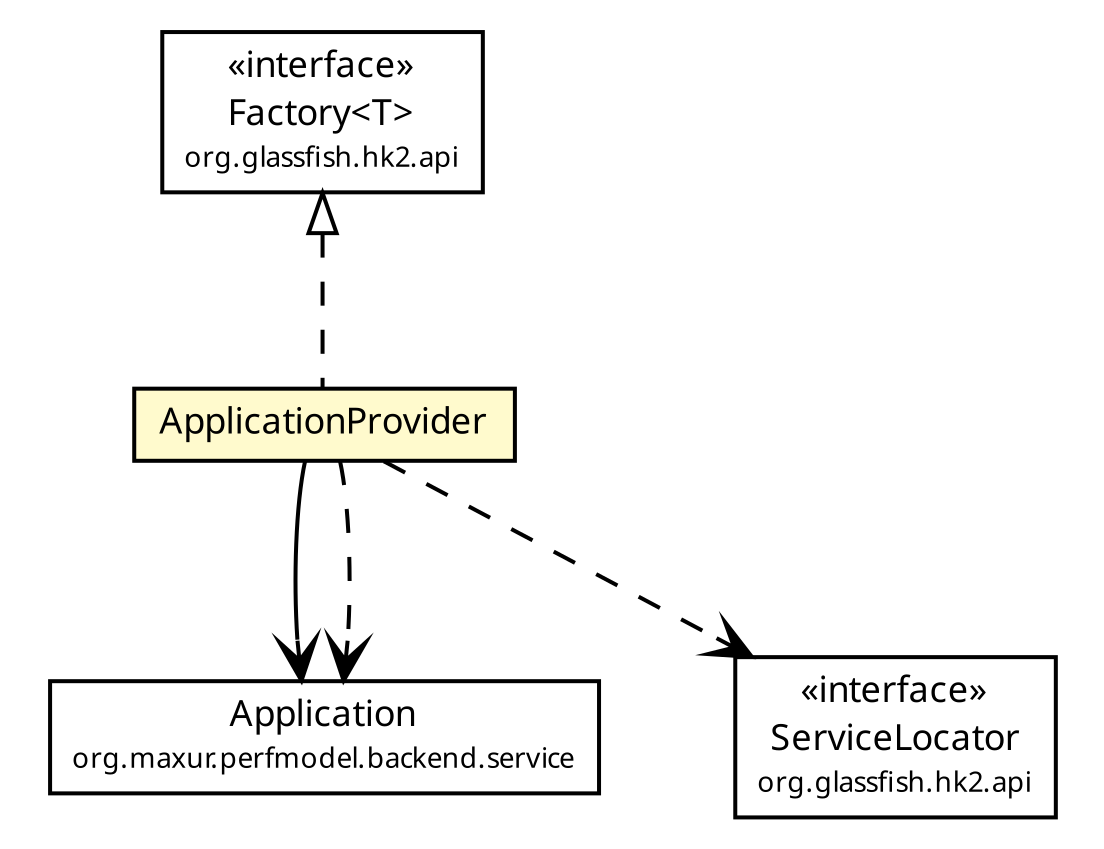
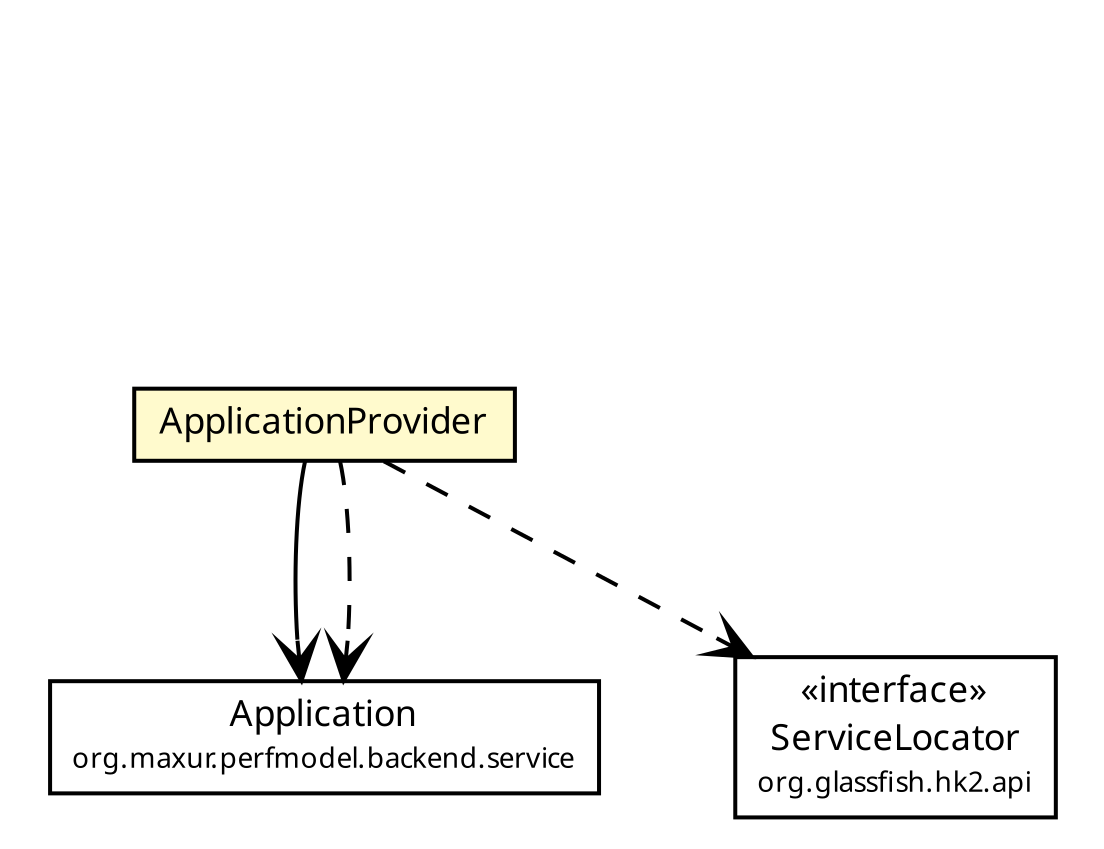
  digraph {
    nodesep=0.25
    ranksep=0.5
    node [fontcolor=black fontname="Trebuchet MS" fontsize=9.0 shape=plaintext]
    edge [arrowhead=open color=black fontcolor=black fontname="Trebuchet MS" fontsize=10.0 headport=p labelfontname="Trebuchet MS" labelfontsize=10 tailport=p style=dashed]
    n1 [label=<<table title="org.maxur.perfmodel.backend.ApplicationProvider" border="0" cellborder="1" cellspacing="0" cellpadding="2" port="p" bgcolor="lemonChiffon" href="./ApplicationProvider.html"> 		<tr><td><table border="0" cellspacing="0" cellpadding="1"> <tr><td align="center" balign="center"><font face="Trebuchet MS"> ApplicationProvider </font></td></tr> 		</table></td></tr> 		</table>>]
    n2 [label=<<table title="org.maxur.perfmodel.backend.service.Application" border="0" cellborder="1" cellspacing="0" cellpadding="2" port="p" href="./service/Application.html"> 		<tr><td><table border="0" cellspacing="0" cellpadding="1"> <tr><td align="center" balign="center"><font face="Trebuchet MS"> Application </font></td></tr> <tr><td align="center" balign="center"><font face="Trebuchet MS" point-size="7.0"> org.maxur.perfmodel.backend.service </font></td></tr> 		</table></td></tr> 		</table>>]
    n3 [label=<<table title="org.glassfish.hk2.api.ServiceLocator" border="0" cellborder="1" cellspacing="0" cellpadding="2" port="p" href="http://java.sun.com/j2se/1.4.2/docs/api/org/glassfish/hk2/api/ServiceLocator.html"> 		<tr><td><table border="0" cellspacing="0" cellpadding="1"> <tr><td align="center" balign="center"> &#171;interface&#187; </td></tr> <tr><td align="center" balign="center"><font face="Trebuchet MS"> ServiceLocator </font></td></tr> <tr><td align="center" balign="center"><font face="Trebuchet MS" point-size="7.0"> org.glassfish.hk2.api </font></td></tr> 		</table></td></tr> 		</table>>]
-   n4 [label=<<table title="org.glassfish.hk2.api.Factory" border="0" cellborder="1" cellspacing="0" cellpadding="2" port="p" href="http://java.sun.com/j2se/1.4.2/docs/api/org/glassfish/hk2/api/Factory.html"> 		<tr><td><table border="0" cellspacing="0" cellpadding="1"> <tr><td align="center" balign="center"> &#171;interface&#187; </td></tr> <tr><td align="center" balign="center"><font face="Trebuchet MS"> Factory&lt;T&gt; </font></td></tr> <tr><td align="center" balign="center"><font face="Trebuchet MS" point-size="7.0"> org.glassfish.hk2.api </font></td></tr> 		</table></td></tr> 		</table>>]
    n1 -> n2 [style=""]
    n1 -> n2
    n1 -> n3
-   n4 -> n1 [arrowtail=empty dir=back fontsize=10 arrowhead="" color="" fontcolor=""]
  }
